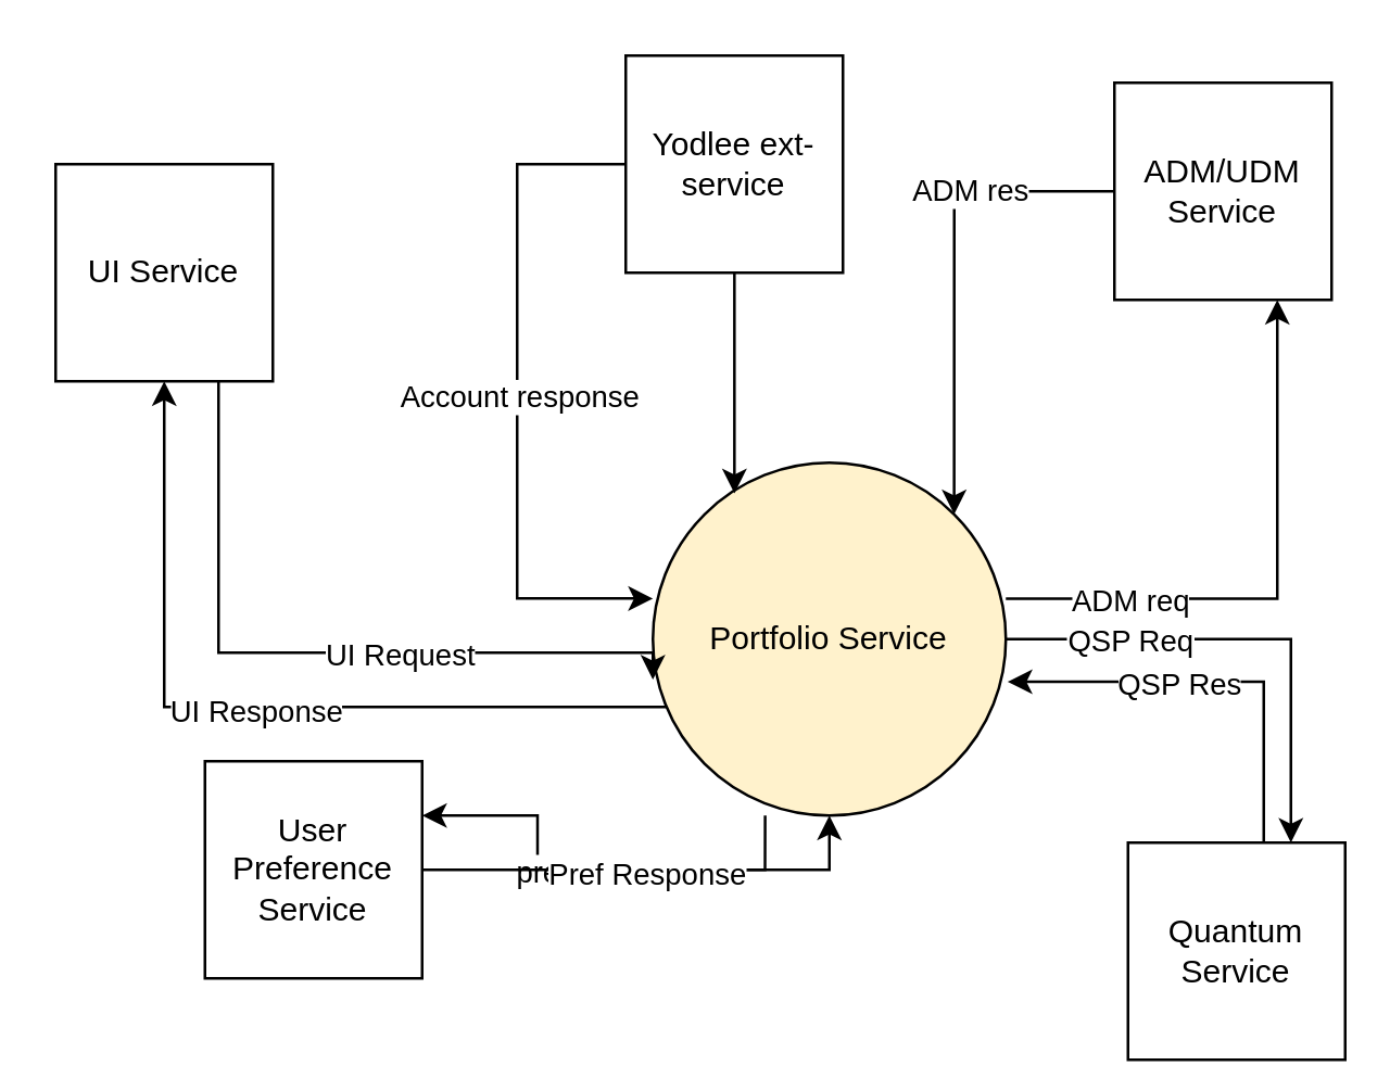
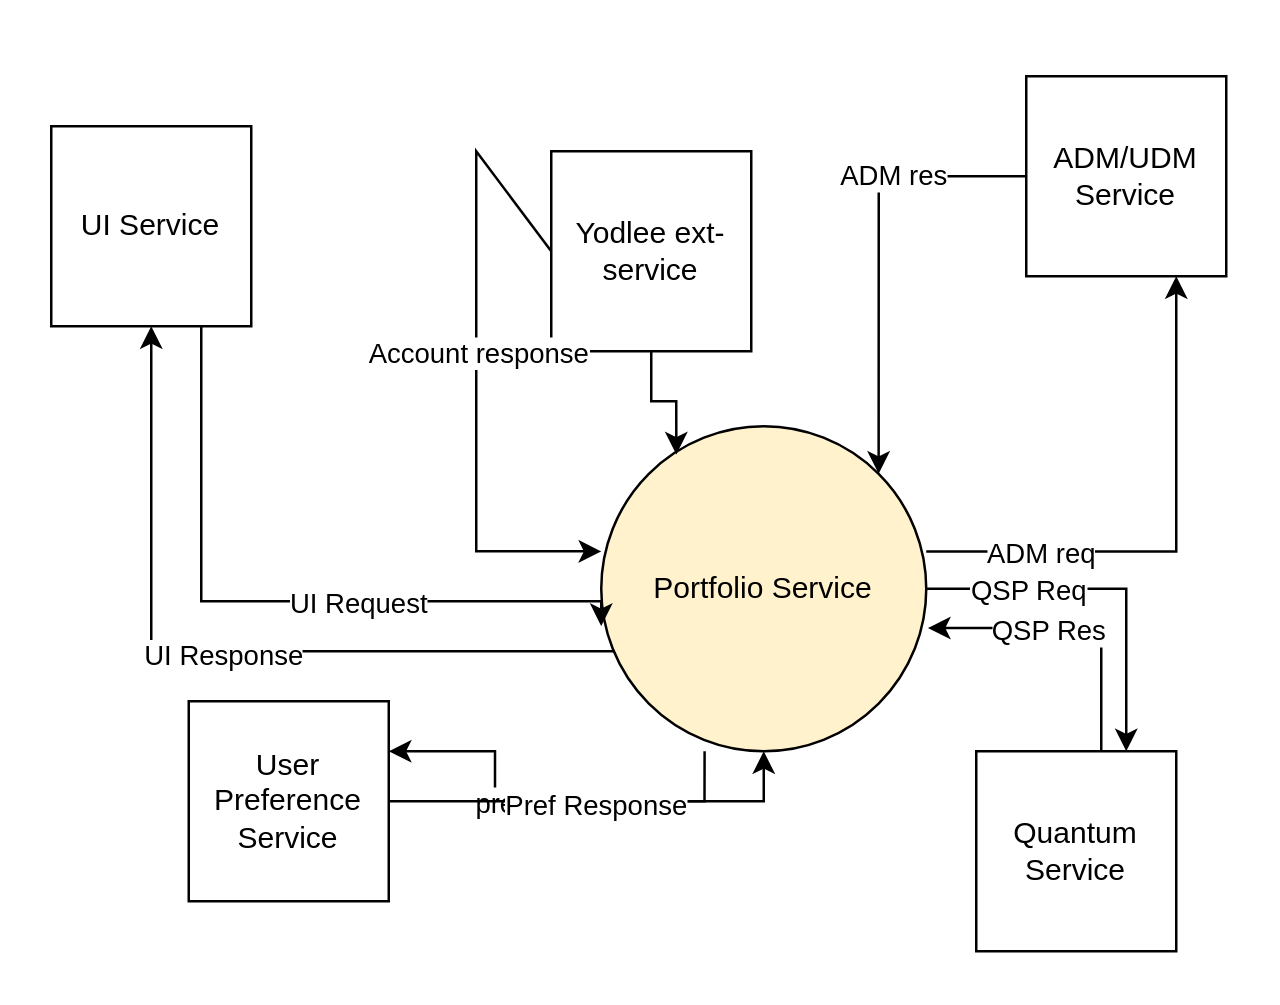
  <mxCell id="0" />
  <mxCell id="1" parent="0" />
  <mxCell id="2" style="edgeStyle=orthogonalEdgeStyle;rounded=0;orthogonalLoop=1;jettySize=auto;html=1;entryX=0.5;entryY=1;entryDx=0;entryDy=0;" edge="1" parent="1" source="10" target="13"><mxGeometry relative="1" as="geometry"><Array as="points"><mxPoint x="60" y="260" /></Array></mxGeometry></mxCell>
  <mxCell id="3" value="UI Response" style="edgeLabel;html=1;align=center;verticalAlign=middle;resizable=0;points=[];" vertex="1" connectable="0" parent="2"><mxGeometry x="-0.001" y="1" relative="1" as="geometry"><mxPoint as="offset" /></mxGeometry></mxCell>
  <mxCell id="4" style="edgeStyle=orthogonalEdgeStyle;rounded=0;orthogonalLoop=1;jettySize=auto;html=1;entryX=1;entryY=0.25;entryDx=0;entryDy=0;exitX=0.318;exitY=1;exitDx=0;exitDy=0;exitPerimeter=0;" edge="1" parent="1" source="10" target="22"><mxGeometry relative="1" as="geometry" /></mxCell>
  <mxCell id="5" value="pref request" style="edgeLabel;html=1;align=center;verticalAlign=middle;resizable=0;points=[];" vertex="1" connectable="0" parent="4"><mxGeometry x="-0.0" relative="1" as="geometry"><mxPoint as="offset" /></mxGeometry></mxCell>
  <mxCell id="6" style="edgeStyle=orthogonalEdgeStyle;rounded=0;orthogonalLoop=1;jettySize=auto;html=1;entryX=0.75;entryY=0;entryDx=0;entryDy=0;" edge="1" parent="1" source="10" target="19"><mxGeometry relative="1" as="geometry" /></mxCell>
  <mxCell id="7" value="QSP Req" style="edgeLabel;html=1;align=center;verticalAlign=middle;resizable=0;points=[];" vertex="1" connectable="0" parent="6"><mxGeometry x="-0.687" y="-1" relative="1" as="geometry"><mxPoint x="17" y="-1" as="offset" /></mxGeometry></mxCell>
  <mxCell id="8" style="edgeStyle=orthogonalEdgeStyle;rounded=0;orthogonalLoop=1;jettySize=auto;html=1;entryX=0.75;entryY=1;entryDx=0;entryDy=0;exitX=1;exitY=0.385;exitDx=0;exitDy=0;exitPerimeter=0;" edge="1" parent="1" source="10" target="16"><mxGeometry relative="1" as="geometry" /></mxCell>
  <mxCell id="9" value="ADM req" style="edgeLabel;html=1;align=center;verticalAlign=middle;resizable=0;points=[];" vertex="1" connectable="0" parent="8"><mxGeometry x="-0.559" y="-1" relative="1" as="geometry"><mxPoint y="-1" as="offset" /></mxGeometry></mxCell>
  <mxCell id="10" value="Portfolio Service" style="ellipse;whiteSpace=wrap;html=1;aspect=fixed;fillColor=#fff2cc;" vertex="1" parent="1"><mxGeometry x="240" y="170" width="130" height="130" as="geometry" /></mxCell>
  <mxCell id="11" value="" style="edgeStyle=orthogonalEdgeStyle;rounded=0;orthogonalLoop=1;jettySize=auto;html=1;entryX=0;entryY=0.615;entryDx=0;entryDy=0;entryPerimeter=0;exitX=0.75;exitY=1;exitDx=0;exitDy=0;" edge="1" parent="1" source="13" target="10"><mxGeometry relative="1" as="geometry"><mxPoint x="85" y="230" as="targetPoint" /><Array as="points"><mxPoint x="80" y="240" /><mxPoint x="240" y="240" /></Array></mxGeometry></mxCell>
  <mxCell id="12" value="UI Request" style="edgeLabel;html=1;align=center;verticalAlign=middle;resizable=0;points=[];" vertex="1" connectable="0" parent="11"><mxGeometry x="0.227" relative="1" as="geometry"><mxPoint as="offset" /></mxGeometry></mxCell>
- <mxCell id="13" value="UI Service" style="whiteSpace=wrap;html=1;aspect=fixed;" vertex="1" parent="1"><mxGeometry x="20" y="60" width="80" height="80" as="geometry" /></mxCell>
+ <mxCell id="13" value="UI Service" style="whiteSpace=wrap;html=1;aspect=fixed;" vertex="1" parent="1"><mxGeometry x="20" y="50" width="80" height="80" as="geometry" /></mxCell>
  <mxCell id="14" style="edgeStyle=orthogonalEdgeStyle;rounded=0;orthogonalLoop=1;jettySize=auto;html=1;entryX=1;entryY=0;entryDx=0;entryDy=0;" edge="1" parent="1" source="16" target="10"><mxGeometry relative="1" as="geometry" /></mxCell>
  <mxCell id="15" value="ADM res" style="edgeLabel;html=1;align=center;verticalAlign=middle;resizable=0;points=[];" vertex="1" connectable="0" parent="14"><mxGeometry x="-0.388" y="-1" relative="1" as="geometry"><mxPoint as="offset" /></mxGeometry></mxCell>
  <mxCell id="16" value="ADM/UDM Service" style="whiteSpace=wrap;html=1;aspect=fixed;" vertex="1" parent="1"><mxGeometry x="410" y="30" width="80" height="80" as="geometry" /></mxCell>
  <mxCell id="17" style="edgeStyle=orthogonalEdgeStyle;rounded=0;orthogonalLoop=1;jettySize=auto;html=1;entryX=1.005;entryY=0.621;entryDx=0;entryDy=0;entryPerimeter=0;exitX=0.625;exitY=0;exitDx=0;exitDy=0;exitPerimeter=0;" edge="1" parent="1" source="19" target="10"><mxGeometry relative="1" as="geometry" /></mxCell>
  <mxCell id="18" value="QSP Res" style="edgeLabel;html=1;align=center;verticalAlign=middle;resizable=0;points=[];" vertex="1" connectable="0" parent="17"><mxGeometry x="0.191" y="1" relative="1" as="geometry"><mxPoint as="offset" /></mxGeometry></mxCell>
- <mxCell id="19" value="Quantum Service" style="whiteSpace=wrap;html=1;aspect=fixed;" vertex="1" parent="1"><mxGeometry x="415" y="310" width="80" height="80" as="geometry" /></mxCell>
+ <mxCell id="19" value="Quantum Service" style="whiteSpace=wrap;html=1;aspect=fixed;" vertex="1" parent="1"><mxGeometry x="390" y="300" width="80" height="80" as="geometry" /></mxCell>
  <mxCell id="20" style="edgeStyle=orthogonalEdgeStyle;rounded=0;orthogonalLoop=1;jettySize=auto;html=1;entryX=0.5;entryY=1;entryDx=0;entryDy=0;" edge="1" parent="1" source="22" target="10"><mxGeometry relative="1" as="geometry" /></mxCell>
  <mxCell id="21" value="Pref Response" style="edgeLabel;html=1;align=center;verticalAlign=middle;resizable=0;points=[];" vertex="1" connectable="0" parent="20"><mxGeometry x="-0.034" y="-1" relative="1" as="geometry"><mxPoint as="offset" /></mxGeometry></mxCell>
  <mxCell id="22" value="User Preference Service&lt;br&gt;" style="whiteSpace=wrap;html=1;aspect=fixed;" vertex="1" parent="1"><mxGeometry x="75" y="280" width="80" height="80" as="geometry" /></mxCell>
  <mxCell id="23" style="edgeStyle=orthogonalEdgeStyle;rounded=0;orthogonalLoop=1;jettySize=auto;html=1;entryX=0.231;entryY=0.087;entryDx=0;entryDy=0;entryPerimeter=0;" edge="1" parent="1" source="24" target="10"><mxGeometry relative="1" as="geometry" /></mxCell>
- <mxCell id="24" value="Yodlee ext-service" style="whiteSpace=wrap;html=1;aspect=fixed;" vertex="1" parent="1"><mxGeometry x="230" y="20" width="80" height="80" as="geometry" /></mxCell>
+ <mxCell id="24" value="Yodlee ext-service" style="whiteSpace=wrap;html=1;aspect=fixed;" vertex="1" parent="1"><mxGeometry x="220" y="60" width="80" height="80" as="geometry" /></mxCell>
  <mxCell id="25" value="" style="endArrow=classic;html=1;rounded=0;exitX=0;exitY=0.5;exitDx=0;exitDy=0;entryX=0;entryY=0.385;entryDx=0;entryDy=0;entryPerimeter=0;" edge="1" parent="1" source="24" target="10"><mxGeometry relative="1" as="geometry"><mxPoint x="190" y="60" as="sourcePoint" /><mxPoint x="190" y="220" as="targetPoint" /><Array as="points"><mxPoint x="190" y="60" /><mxPoint x="190" y="220" /></Array></mxGeometry></mxCell>
  <mxCell id="26" value="Account response" style="edgeLabel;resizable=0;html=1;align=center;verticalAlign=middle;" connectable="0" vertex="1" parent="25"><mxGeometry relative="1" as="geometry" /></mxCell>
